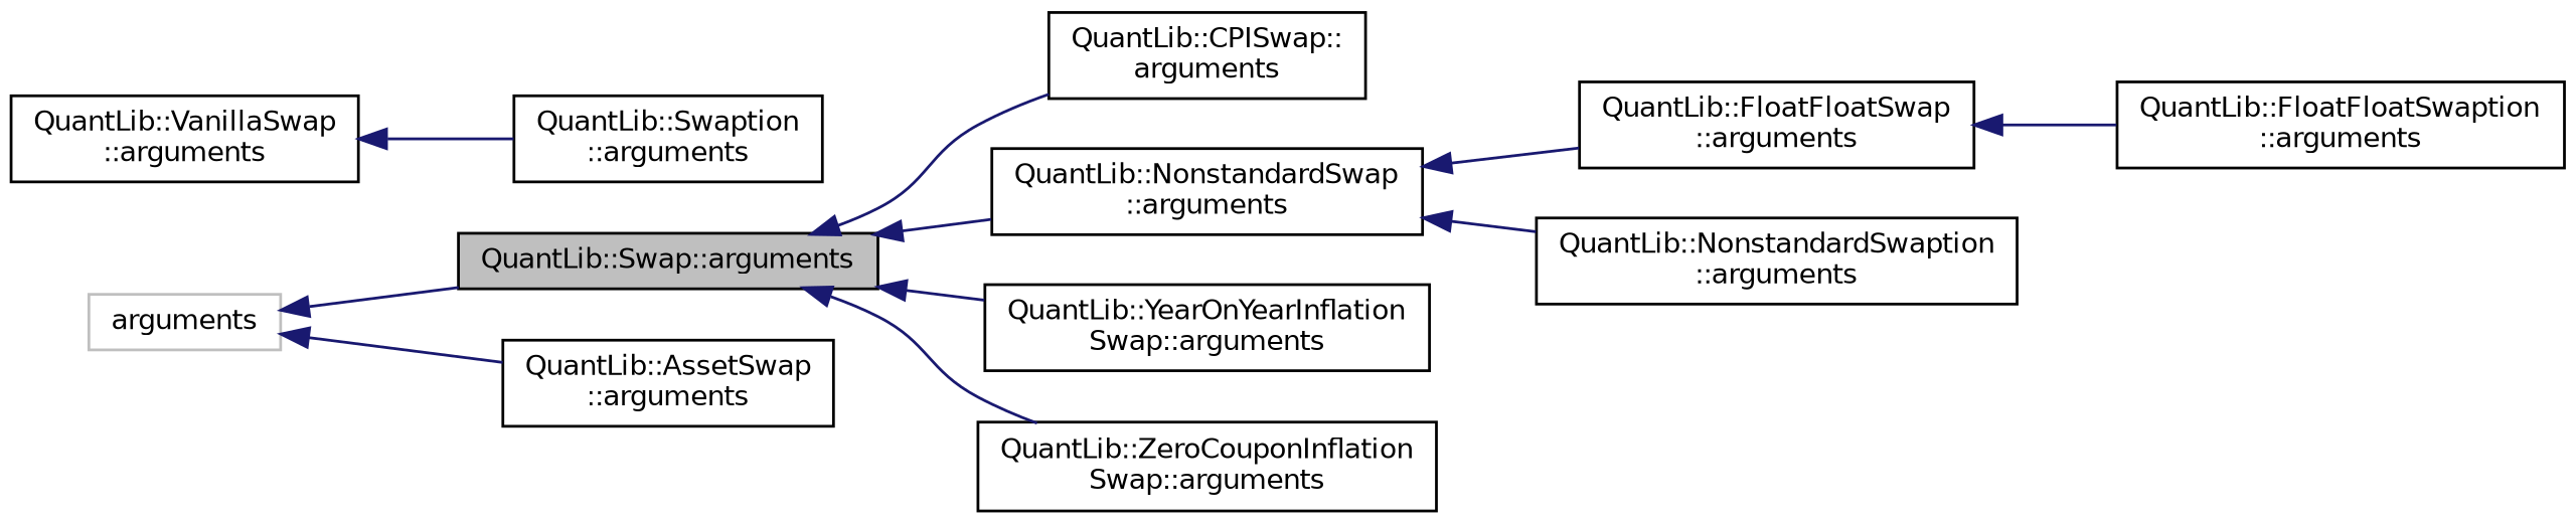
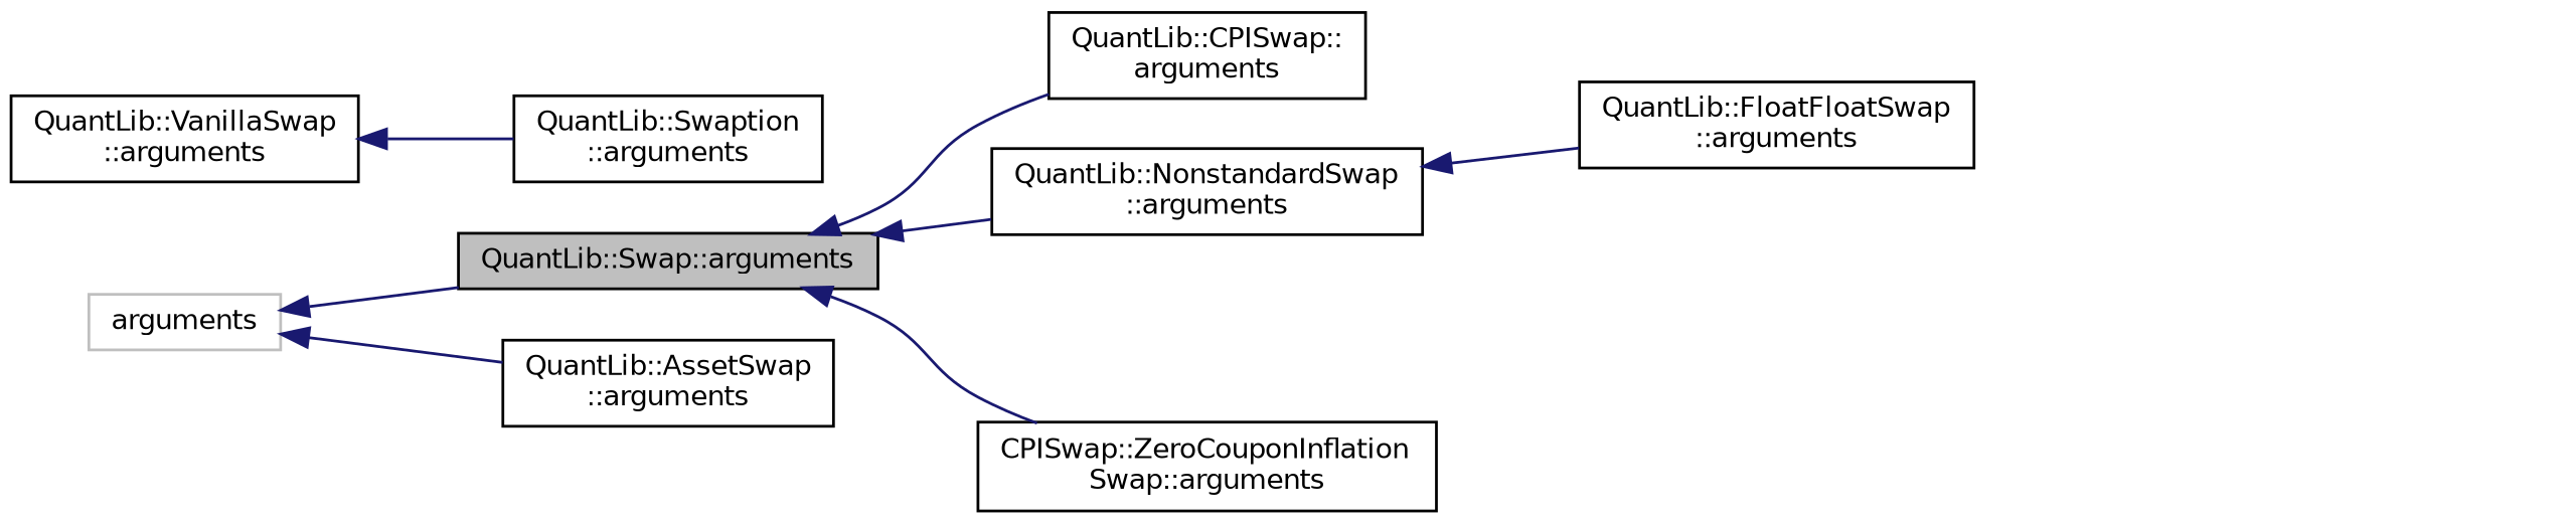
  digraph {
    rankdir=LR
    node [color=black fillcolor=white fontname=Helvetica fontsize=10 shape=record style=filled]
    edge [color=midnightblue dir=back fontname=Helvetica fontsize=10 labelfontname=Helvetica labelfontsize=10 style=solid]
    n1 [fillcolor=grey75 fontcolor=black height=0.2 label="QuantLib::Swap::arguments" width=0.4]
    n2 [height=0.2 label="QuantLib::CPISwap::\larguments" width=0.4]
    n3 [height=0.2 label="QuantLib::NonstandardSwap\l::arguments" width=0.4]
-   n4 [height=0.2 label="QuantLib::YearOnYearInflation\lSwap::arguments" width=0.4]
-   n5 [height=0.2 label="QuantLib::ZeroCouponInflation\lSwap::arguments" width=0.4]
+   n5 [height=0.2 label="CPISwap::ZeroCouponInflation\lSwap::arguments" width=0.4]
    n6 [height=0.2 label="QuantLib::AssetSwap\l::arguments" width=0.4]
    n7 [height=0.2 label="QuantLib::FloatFloatSwap\l::arguments" width=0.4]
-   n8 [height=0.2 label="QuantLib::FloatFloatSwaption\l::arguments" width=0.4]
-   n9 [height=0.2 label="QuantLib::NonstandardSwaption\l::arguments" width=0.4]
    n10 [height=0.2 label="QuantLib::VanillaSwap\l::arguments" width=0.4]
    n11 [height=0.2 label="QuantLib::Swaption\l::arguments" width=0.4]
    n12 [color=grey75 height=0.2 label=arguments width=0.4]
    n1 -> n2
    n1 -> n3
-   n1 -> n4
    n1 -> n5
    n3 -> n7
-   n3 -> n9
-   n7 -> n8
    n10 -> n11
    n12 -> n1
    n12 -> n6
  }
